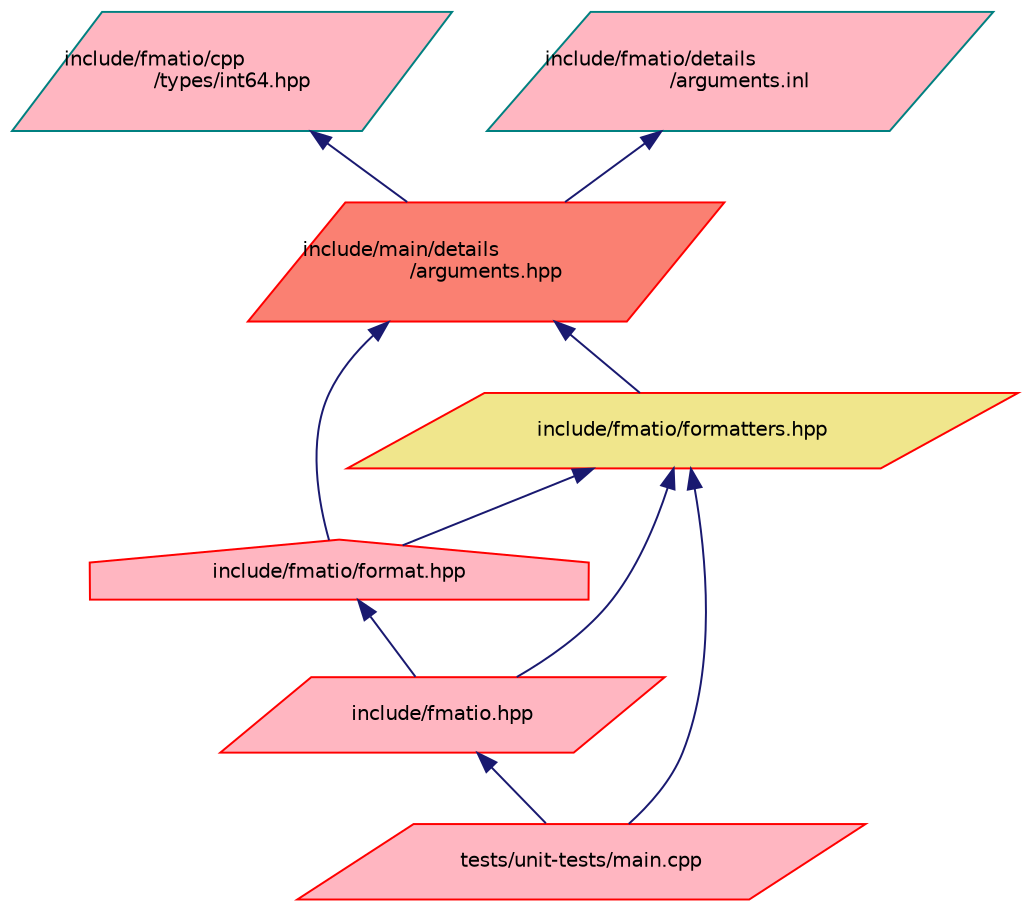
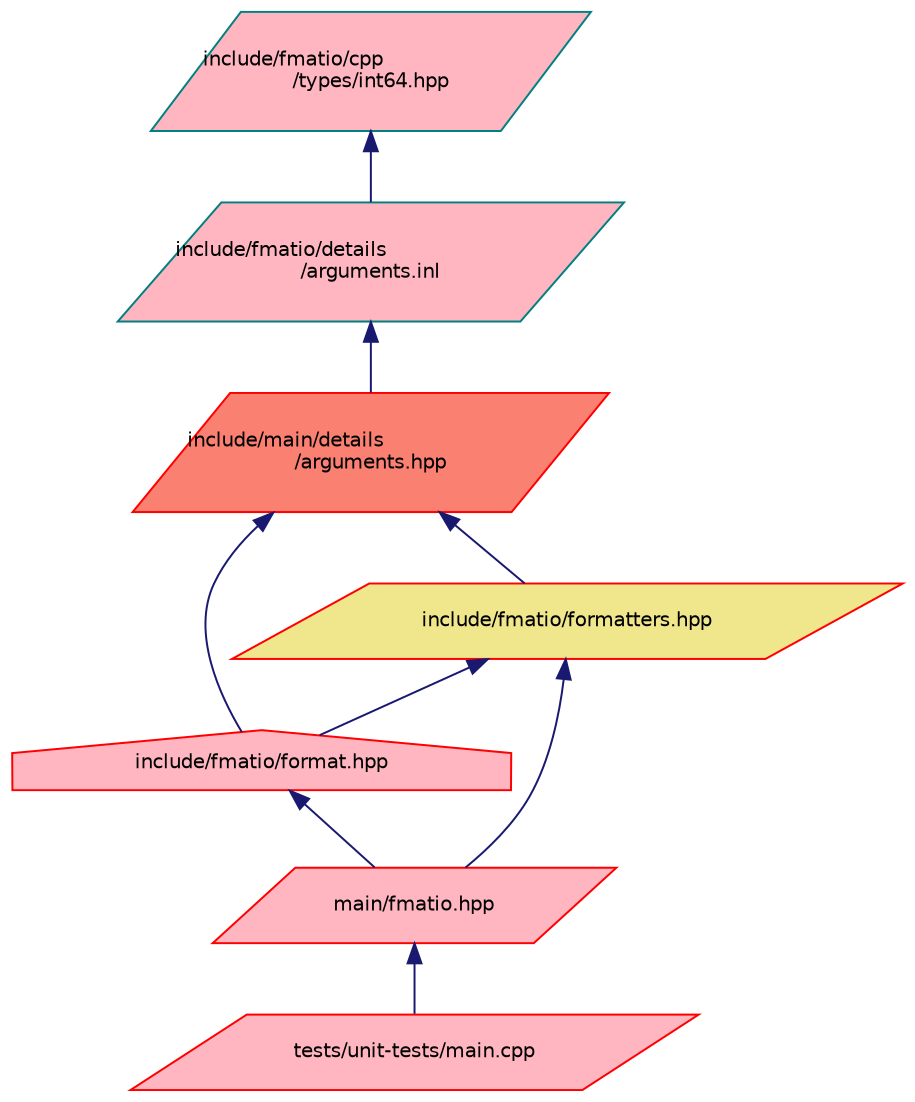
  digraph {
    node [color=red fillcolor=lightpink fontname=Helvetica fontsize=10 shape=parallelogram style=filled]
    edge [color=midnightblue dir=back fontname=Helvetica fontsize=10 labelfontname=Helvetica labelfontsize=10 style=solid]
    n1 [color=teal fontcolor=black height=0.2 label="include/fmatio/cpp\l/types/int64.hpp" width=0.4]
    n2 [color=teal height=0.2 label="include/fmatio/details\l/arguments.inl" width=0.4]
    n3 [fillcolor=salmon height=0.2 label="include/main/details\l/arguments.hpp" width=0.4]
    n4 [height=0.2 label="include/fmatio/format.hpp" shape=house width=0.4]
    n5 [fillcolor=khaki height=0.2 label="include/fmatio/formatters.hpp" width=0.4]
-   n6 [height=0.2 label="include/fmatio.hpp" width=0.4]
+   n6 [height=0.2 label="main/fmatio.hpp" width=0.4]
    n7 [height=0.2 label="tests/unit-tests/main.cpp" width=0.4]
-   n1 -> n3
+   n1 -> n2
    n2 -> n3
    n3 -> n4
    n3 -> n5
    n4 -> n6
    n5 -> n4
    n5 -> n6
-   n5 -> n7
    n6 -> n7
  }
